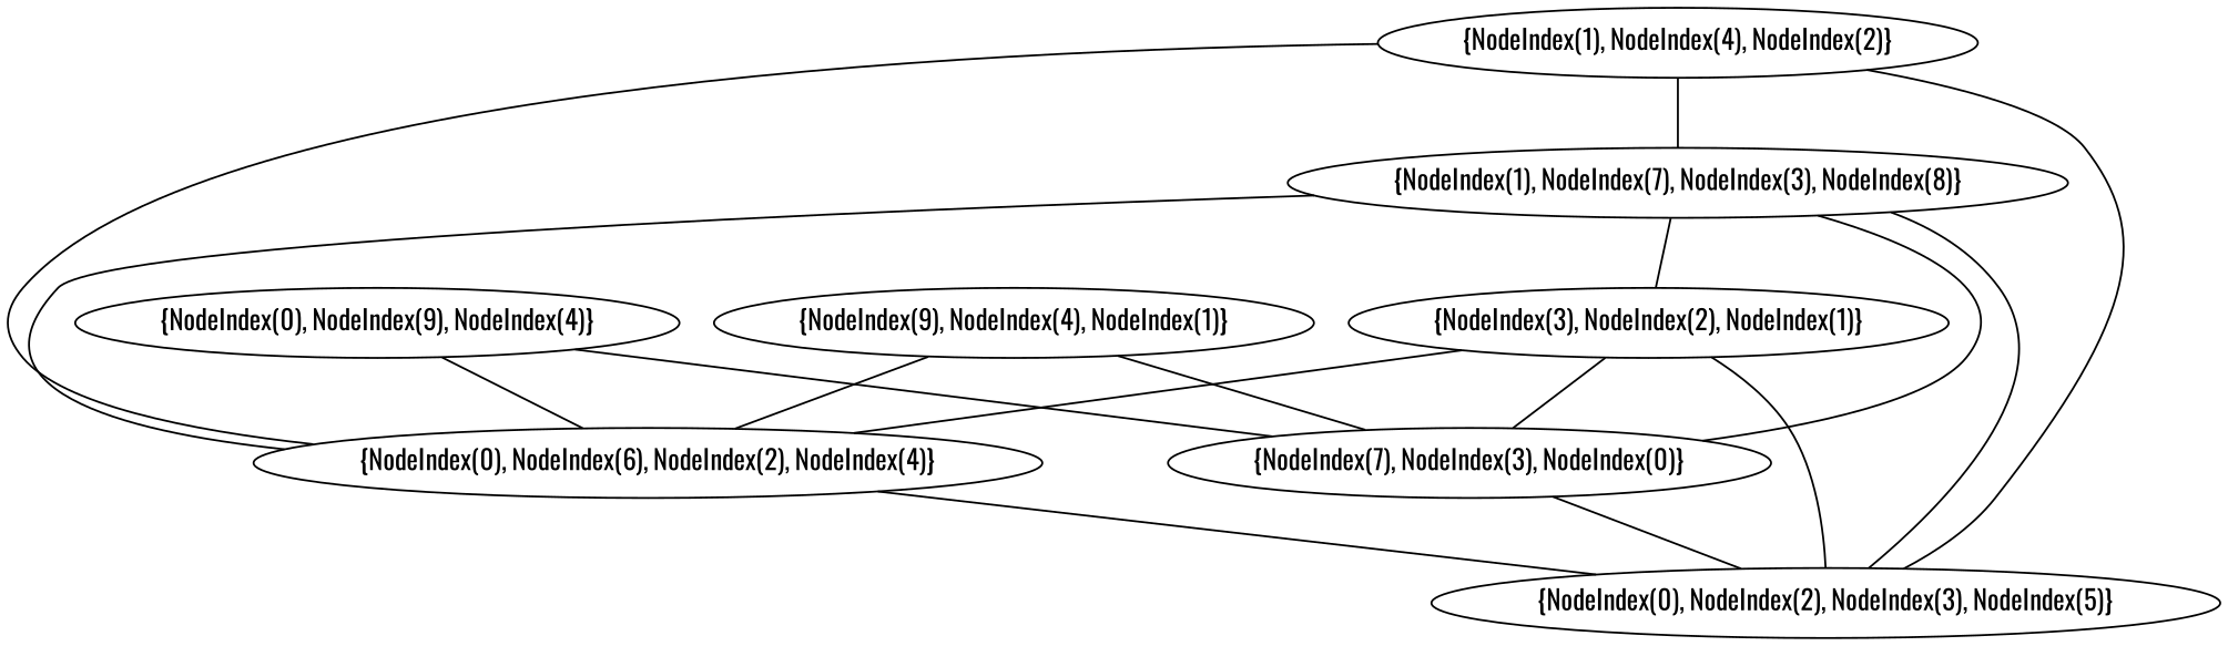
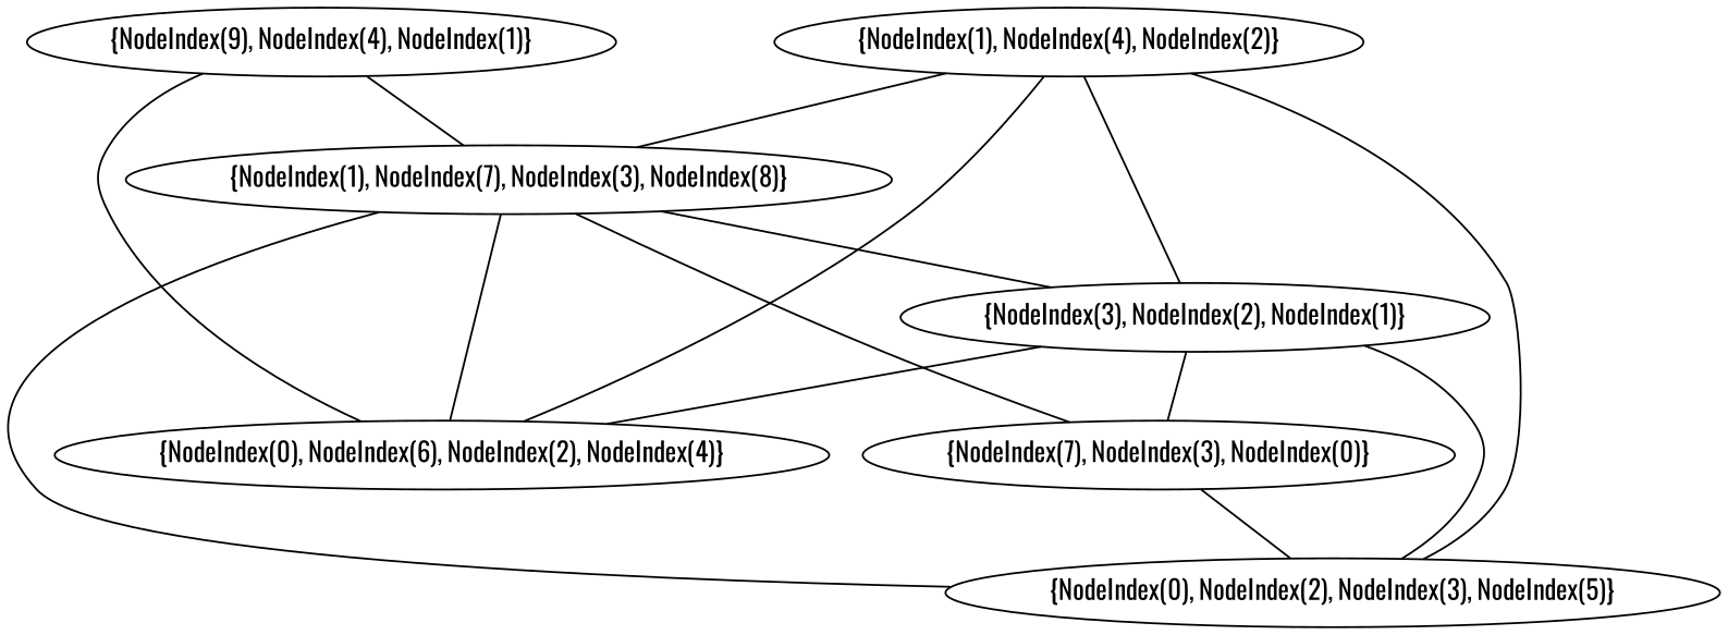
  graph {
    fontname=Oswald
    node [fontname=Oswald]
    edge [fontname=Oswald]
    n1 [label="{NodeIndex(0), NodeIndex(2), NodeIndex(3), NodeIndex(5)}"]
    n2 [label="{NodeIndex(0), NodeIndex(6), NodeIndex(2), NodeIndex(4)}"]
    n3 [label="{NodeIndex(7), NodeIndex(3), NodeIndex(0)}"]
-   n4 [label="{NodeIndex(0), NodeIndex(9), NodeIndex(4)}"]
    n5 [label="{NodeIndex(3), NodeIndex(2), NodeIndex(1)}"]
    n6 [label="{NodeIndex(1), NodeIndex(7), NodeIndex(3), NodeIndex(8)}"]
    n7 [label="{NodeIndex(1), NodeIndex(4), NodeIndex(2)}"]
    n8 [label="{NodeIndex(9), NodeIndex(4), NodeIndex(1)}"]
-   n2 -- n1
    n3 -- n1
-   n4 -- n2
-   n4 -- n3
    n5 -- n1
    n5 -- n2
    n5 -- n3
    n6 -- n1
    n6 -- n2
    n6 -- n3
    n6 -- n5
    n7 -- n1
    n7 -- n2
+   n7 -- n5
    n7 -- n6
    n8 -- n2
-   n8 -- n3
+   n8 -- n6
  }
